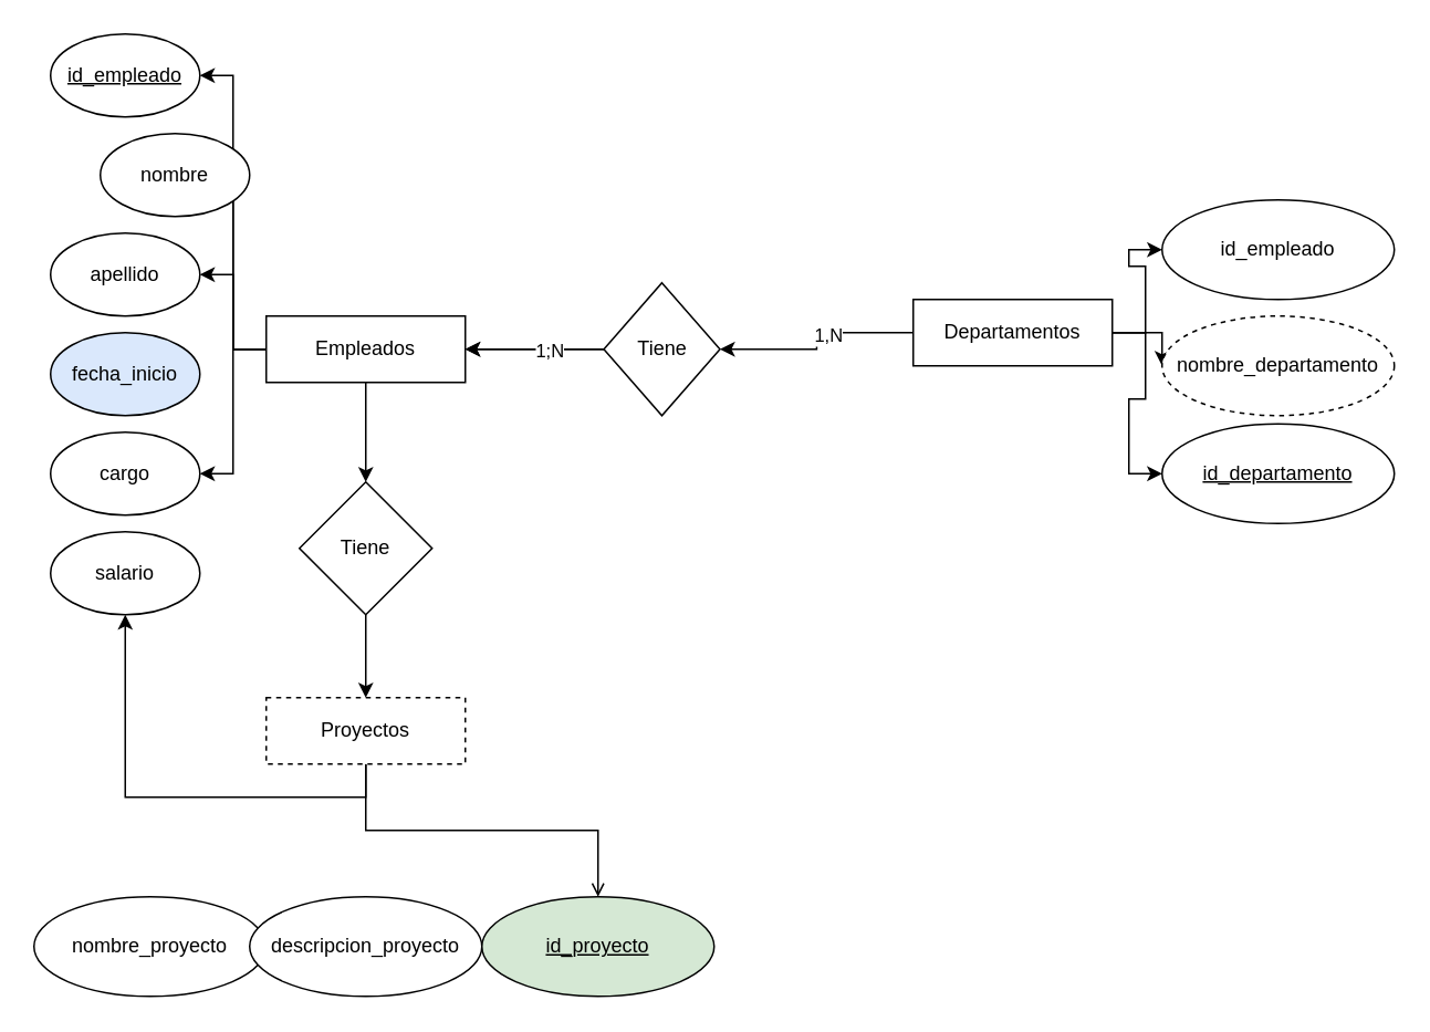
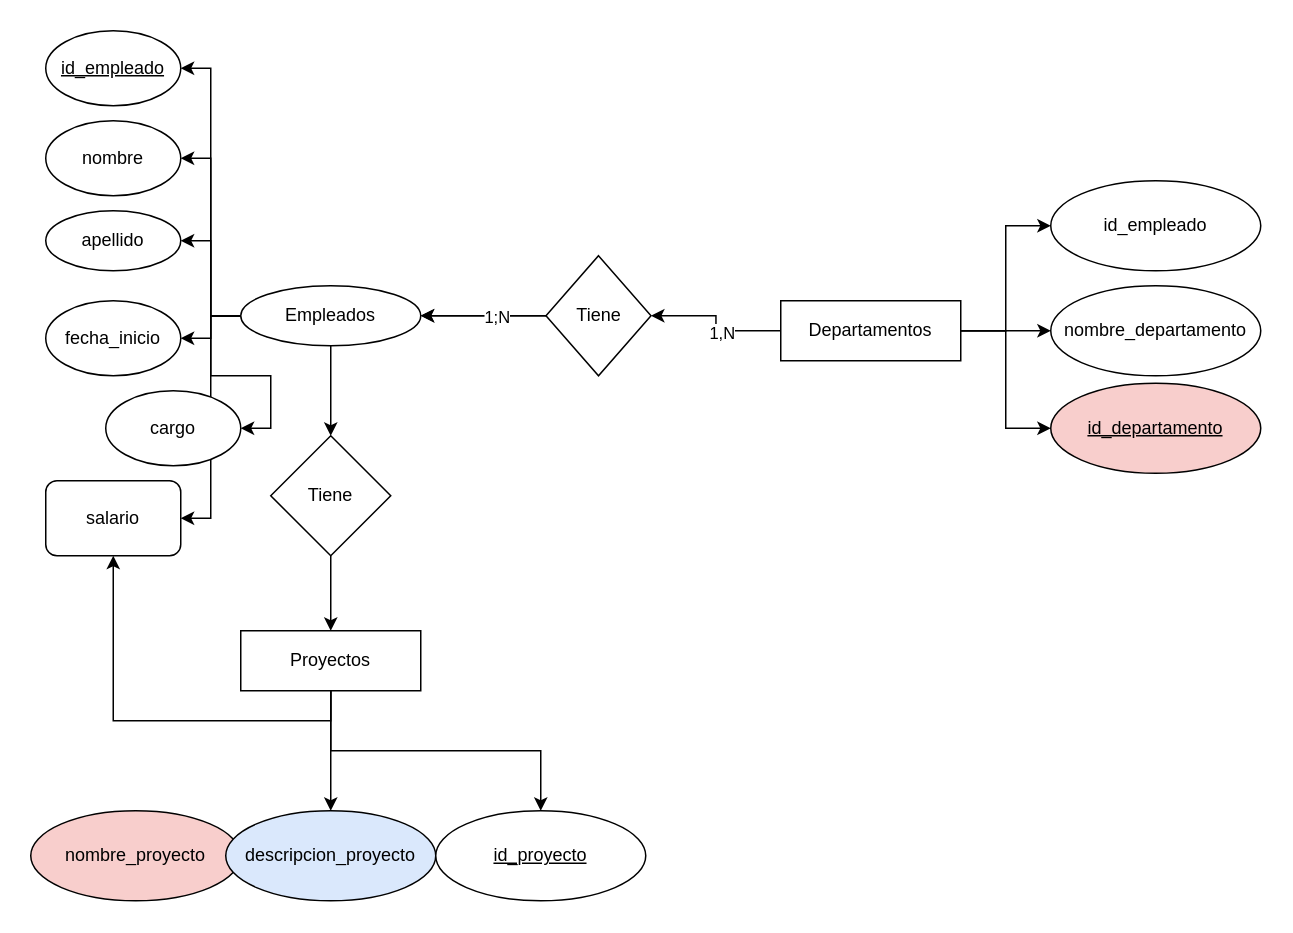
  <mxCell id="0" />
  <mxCell id="1" parent="0" />
  <mxCell id="2" style="edgeStyle=orthogonalEdgeStyle;rounded=0;orthogonalLoop=1;jettySize=auto;html=1;exitX=0;exitY=0.5;exitDx=0;exitDy=0;entryX=1;entryY=0.5;entryDx=0;entryDy=0;" parent="1" source="9" target="20" edge="1"><mxGeometry relative="1" as="geometry"><Array as="points"><mxPoint x="140" y="210" /><mxPoint x="140" y="105" /></Array></mxGeometry></mxCell>
  <mxCell id="3" style="edgeStyle=orthogonalEdgeStyle;rounded=0;orthogonalLoop=1;jettySize=auto;html=1;exitX=0;exitY=0.5;exitDx=0;exitDy=0;entryX=1;entryY=0.5;entryDx=0;entryDy=0;" parent="1" source="9" target="21" edge="1"><mxGeometry relative="1" as="geometry" /></mxCell>
+ <mxCell id="4" style="edgeStyle=orthogonalEdgeStyle;rounded=0;orthogonalLoop=1;jettySize=auto;html=1;exitX=0;exitY=0.5;exitDx=0;exitDy=0;" parent="1" source="9" target="24" edge="1"><mxGeometry relative="1" as="geometry" /></mxCell>
  <mxCell id="5" style="edgeStyle=orthogonalEdgeStyle;rounded=0;orthogonalLoop=1;jettySize=auto;html=1;exitX=0;exitY=0.5;exitDx=0;exitDy=0;entryX=1;entryY=0.5;entryDx=0;entryDy=0;" parent="1" source="9" target="22" edge="1"><mxGeometry relative="1" as="geometry" /></mxCell>
+ <mxCell id="6" style="edgeStyle=orthogonalEdgeStyle;rounded=0;orthogonalLoop=1;jettySize=auto;html=1;exitX=0;exitY=0.5;exitDx=0;exitDy=0;entryX=1;entryY=0.5;entryDx=0;entryDy=0;" parent="1" source="9" target="23" edge="1"><mxGeometry relative="1" as="geometry" /></mxCell>
  <mxCell id="7" style="edgeStyle=orthogonalEdgeStyle;rounded=0;orthogonalLoop=1;jettySize=auto;html=1;exitX=0.5;exitY=1;exitDx=0;exitDy=0;entryX=0.5;entryY=0;entryDx=0;entryDy=0;" parent="1" source="9" target="30" edge="1"><mxGeometry relative="1" as="geometry" /></mxCell>
  <mxCell id="8" style="edgeStyle=orthogonalEdgeStyle;rounded=0;orthogonalLoop=1;jettySize=auto;html=1;exitX=0;exitY=0.5;exitDx=0;exitDy=0;entryX=1;entryY=0.5;entryDx=0;entryDy=0;" edge="1" parent="1" source="9" target="35"><mxGeometry relative="1" as="geometry" /></mxCell>
- <mxCell id="9" value="Empleados" style="rounded=0;whiteSpace=wrap;html=1;" parent="1" vertex="1"><mxGeometry x="160" y="190" width="120" height="40" as="geometry" /></mxCell>
+ <mxCell id="9" value="Empleados" style="ellipse;whiteSpace=wrap;html=1;" parent="1" vertex="1"><mxGeometry x="160" y="190" width="120" height="40" as="geometry" /></mxCell>
  <mxCell id="10" style="edgeStyle=orthogonalEdgeStyle;rounded=0;orthogonalLoop=1;jettySize=auto;html=1;exitX=0;exitY=0.5;exitDx=0;exitDy=0;entryX=1;entryY=0.5;entryDx=0;entryDy=0;" parent="1" source="15" target="28" edge="1"><mxGeometry relative="1" as="geometry" /></mxCell>
  <mxCell id="11" value="1,N" style="edgeLabel;html=1;align=center;verticalAlign=middle;resizable=0;points=[];" parent="10" vertex="1" connectable="0"><mxGeometry x="-0.176" y="1" relative="1" as="geometry"><mxPoint as="offset" /></mxGeometry></mxCell>
  <mxCell id="12" style="edgeStyle=orthogonalEdgeStyle;rounded=0;orthogonalLoop=1;jettySize=auto;html=1;exitX=1;exitY=0.5;exitDx=0;exitDy=0;entryX=0;entryY=0.5;entryDx=0;entryDy=0;" edge="1" parent="1" source="15" target="31"><mxGeometry relative="1" as="geometry"><mxPoint x="700" y="220" as="targetPoint" /></mxGeometry></mxCell>
  <mxCell id="13" style="edgeStyle=orthogonalEdgeStyle;rounded=0;orthogonalLoop=1;jettySize=auto;html=1;exitX=1;exitY=0.5;exitDx=0;exitDy=0;entryX=0;entryY=0.5;entryDx=0;entryDy=0;" edge="1" parent="1" source="15" target="33"><mxGeometry relative="1" as="geometry" /></mxCell>
  <mxCell id="14" style="edgeStyle=orthogonalEdgeStyle;rounded=0;orthogonalLoop=1;jettySize=auto;html=1;exitX=1;exitY=0.5;exitDx=0;exitDy=0;entryX=0;entryY=0.5;entryDx=0;entryDy=0;" edge="1" parent="1" source="15" target="36"><mxGeometry relative="1" as="geometry"><mxPoint x="670" y="310" as="targetPoint" /></mxGeometry></mxCell>
- <mxCell id="15" value="Departamentos" style="rounded=0;whiteSpace=wrap;html=1;" parent="1" vertex="1"><mxGeometry x="550" y="180" width="120" height="40" as="geometry" /></mxCell>
+ <mxCell id="15" value="Departamentos" style="rounded=0;whiteSpace=wrap;html=1;" parent="1" vertex="1"><mxGeometry x="520" y="200" width="120" height="40" as="geometry" /></mxCell>
  <mxCell id="16" style="edgeStyle=orthogonalEdgeStyle;rounded=0;orthogonalLoop=1;jettySize=auto;html=1;exitX=0.5;exitY=1;exitDx=0;exitDy=0;" edge="1" parent="1" source="19" target="23"><mxGeometry relative="1" as="geometry" /></mxCell>
- <mxCell id="18" style="edgeStyle=orthogonalEdgeStyle;rounded=0;orthogonalLoop=1;jettySize=auto;html=1;exitX=0.5;exitY=1;exitDx=0;exitDy=0;entryX=0.5;entryY=0;entryDx=0;entryDy=0;endArrow=open;" edge="1" parent="1" source="19" target="37"><mxGeometry relative="1" as="geometry" /></mxCell>
- <mxCell id="19" value="Proyectos" style="rounded=0;whiteSpace=wrap;html=1;dashed=1;" parent="1" vertex="1"><mxGeometry x="160" y="420" width="120" height="40" as="geometry" /></mxCell>
- <mxCell id="20" value="nombre" style="ellipse;whiteSpace=wrap;html=1;" parent="1" vertex="1"><mxGeometry x="60" y="80" width="90" height="50" as="geometry" /></mxCell>
- <mxCell id="21" value="apellido" style="ellipse;whiteSpace=wrap;html=1;" parent="1" vertex="1"><mxGeometry x="30" width="90" height="50" as="geometry" y="140" /></mxCell>
- <mxCell id="22" value="cargo" style="ellipse;whiteSpace=wrap;html=1;" parent="1" vertex="1"><mxGeometry x="30" y="260" width="90" height="50" as="geometry" /></mxCell>
- <mxCell id="23" value="salario" style="ellipse;whiteSpace=wrap;html=1;" parent="1" vertex="1"><mxGeometry x="30" y="320" width="90" height="50" as="geometry" /></mxCell>
- <mxCell id="24" value="fecha_inicio" style="ellipse;whiteSpace=wrap;html=1;fillColor=#dae8fc;" parent="1" vertex="1"><mxGeometry x="30" y="200" width="90" height="50" as="geometry" /></mxCell>
+ <mxCell id="17" style="edgeStyle=orthogonalEdgeStyle;rounded=0;orthogonalLoop=1;jettySize=auto;html=1;exitX=0.5;exitY=1;exitDx=0;exitDy=0;entryX=0.5;entryY=0;entryDx=0;entryDy=0;" edge="1" parent="1" source="19" target="34"><mxGeometry relative="1" as="geometry"><mxPoint x="340" y="510" as="targetPoint" /></mxGeometry></mxCell>
+ <mxCell id="18" style="edgeStyle=orthogonalEdgeStyle;rounded=0;orthogonalLoop=1;jettySize=auto;html=1;exitX=0.5;exitY=1;exitDx=0;exitDy=0;entryX=0.5;entryY=0;entryDx=0;entryDy=0;" edge="1" parent="1" source="19" target="37"><mxGeometry relative="1" as="geometry" /></mxCell>
+ <mxCell id="19" value="Proyectos" style="rounded=0;whiteSpace=wrap;html=1;" parent="1" vertex="1"><mxGeometry x="160" y="420" width="120" height="40" as="geometry" /></mxCell>
+ <mxCell id="20" value="nombre" style="ellipse;whiteSpace=wrap;html=1;" parent="1" vertex="1"><mxGeometry x="30" y="80" width="90" height="50" as="geometry" /></mxCell>
+ <mxCell id="21" value="apellido" style="ellipse;whiteSpace=wrap;html=1;" parent="1" vertex="1"><mxGeometry x="30" y="140" width="90" height="40" as="geometry" /></mxCell>
+ <mxCell id="22" value="cargo" style="ellipse;whiteSpace=wrap;html=1;" parent="1" vertex="1"><mxGeometry x="70" y="260" width="90" height="50" as="geometry" /></mxCell>
+ <mxCell id="23" value="salario" style="whiteSpace=wrap;html=1;rounded=1;" parent="1" vertex="1"><mxGeometry x="30" y="320" width="90" height="50" as="geometry" /></mxCell>
+ <mxCell id="24" value="fecha_inicio" style="ellipse;whiteSpace=wrap;html=1;" parent="1" vertex="1"><mxGeometry x="30" y="200" width="90" height="50" as="geometry" /></mxCell>
  <mxCell id="25" style="edgeStyle=orthogonalEdgeStyle;rounded=0;orthogonalLoop=1;jettySize=auto;html=1;exitX=0;exitY=0.5;exitDx=0;exitDy=0;entryX=1;entryY=0.5;entryDx=0;entryDy=0;" parent="1" source="28" target="9" edge="1"><mxGeometry relative="1" as="geometry" /></mxCell>
  <mxCell id="26" value="" style="edgeStyle=orthogonalEdgeStyle;rounded=0;orthogonalLoop=1;jettySize=auto;html=1;" parent="1" source="28" target="9" edge="1"><mxGeometry relative="1" as="geometry" /></mxCell>
  <mxCell id="27" value="1;N" style="edgeLabel;html=1;align=center;verticalAlign=middle;resizable=0;points=[];" parent="26" vertex="1" connectable="0"><mxGeometry x="-0.2" relative="1" as="geometry"><mxPoint as="offset" /></mxGeometry></mxCell>
  <mxCell id="28" value="Tiene" style="rhombus;whiteSpace=wrap;html=1;" parent="1" vertex="1"><mxGeometry x="363.5" y="170" width="70" height="80" as="geometry" /></mxCell>
  <mxCell id="29" style="edgeStyle=orthogonalEdgeStyle;rounded=0;orthogonalLoop=1;jettySize=auto;html=1;exitX=0.5;exitY=1;exitDx=0;exitDy=0;entryX=0.5;entryY=0;entryDx=0;entryDy=0;" parent="1" source="30" target="19" edge="1"><mxGeometry relative="1" as="geometry" /></mxCell>
  <mxCell id="30" value="Tiene" style="rhombus;whiteSpace=wrap;html=1;" parent="1" vertex="1"><mxGeometry x="180" y="290" width="80" height="80" as="geometry" /></mxCell>
- <mxCell id="31" value="nombre_departamento" style="ellipse;whiteSpace=wrap;html=1;dashed=1;" vertex="1" parent="1"><mxGeometry x="700" y="190" width="140" height="60" as="geometry" /></mxCell>
- <mxCell id="32" value="nombre_proyecto" style="ellipse;whiteSpace=wrap;html=1;" vertex="1" parent="1"><mxGeometry y="540" width="140" height="60" as="geometry" x="20" /></mxCell>
+ <mxCell id="31" value="nombre_departamento" style="ellipse;whiteSpace=wrap;html=1;" vertex="1" parent="1"><mxGeometry x="700" y="190" width="140" height="60" as="geometry" /></mxCell>
+ <mxCell id="32" value="nombre_proyecto" style="ellipse;whiteSpace=wrap;html=1;fillColor=#f8cecc;" vertex="1" parent="1"><mxGeometry y="540" width="140" height="60" as="geometry" x="20" /></mxCell>
  <mxCell id="33" value="id_empleado" style="ellipse;whiteSpace=wrap;html=1;" vertex="1" parent="1"><mxGeometry x="700" y="120" width="140" height="60" as="geometry" /></mxCell>
- <mxCell id="34" value="descripcion_proyecto" style="ellipse;whiteSpace=wrap;html=1;" vertex="1" parent="1"><mxGeometry x="150" y="540" width="140" height="60" as="geometry" /></mxCell>
+ <mxCell id="34" value="descripcion_proyecto" style="ellipse;whiteSpace=wrap;html=1;fillColor=#dae8fc;" vertex="1" parent="1"><mxGeometry x="150" y="540" width="140" height="60" as="geometry" /></mxCell>
  <mxCell id="35" value="&lt;u&gt;id_empleado&lt;/u&gt;" style="ellipse;whiteSpace=wrap;html=1;" vertex="1" parent="1"><mxGeometry x="30" y="20" width="90" height="50" as="geometry" /></mxCell>
- <mxCell id="36" value="&lt;u&gt;id_departamento&lt;/u&gt;" style="ellipse;whiteSpace=wrap;html=1;" vertex="1" parent="1"><mxGeometry x="700" y="255" width="140" height="60" as="geometry" /></mxCell>
- <mxCell id="37" value="&lt;u&gt;id_proyecto&lt;/u&gt;" style="ellipse;whiteSpace=wrap;html=1;fillColor=#d5e8d4;" vertex="1" parent="1"><mxGeometry x="290" y="540" width="140" height="60" as="geometry" /></mxCell>
+ <mxCell id="36" value="&lt;u&gt;id_departamento&lt;/u&gt;" style="ellipse;whiteSpace=wrap;html=1;fillColor=#f8cecc;" vertex="1" parent="1"><mxGeometry x="700" y="255" width="140" height="60" as="geometry" /></mxCell>
+ <mxCell id="37" value="&lt;u&gt;id_proyecto&lt;/u&gt;" style="ellipse;whiteSpace=wrap;html=1;" vertex="1" parent="1"><mxGeometry x="290" y="540" width="140" height="60" as="geometry" /></mxCell>
